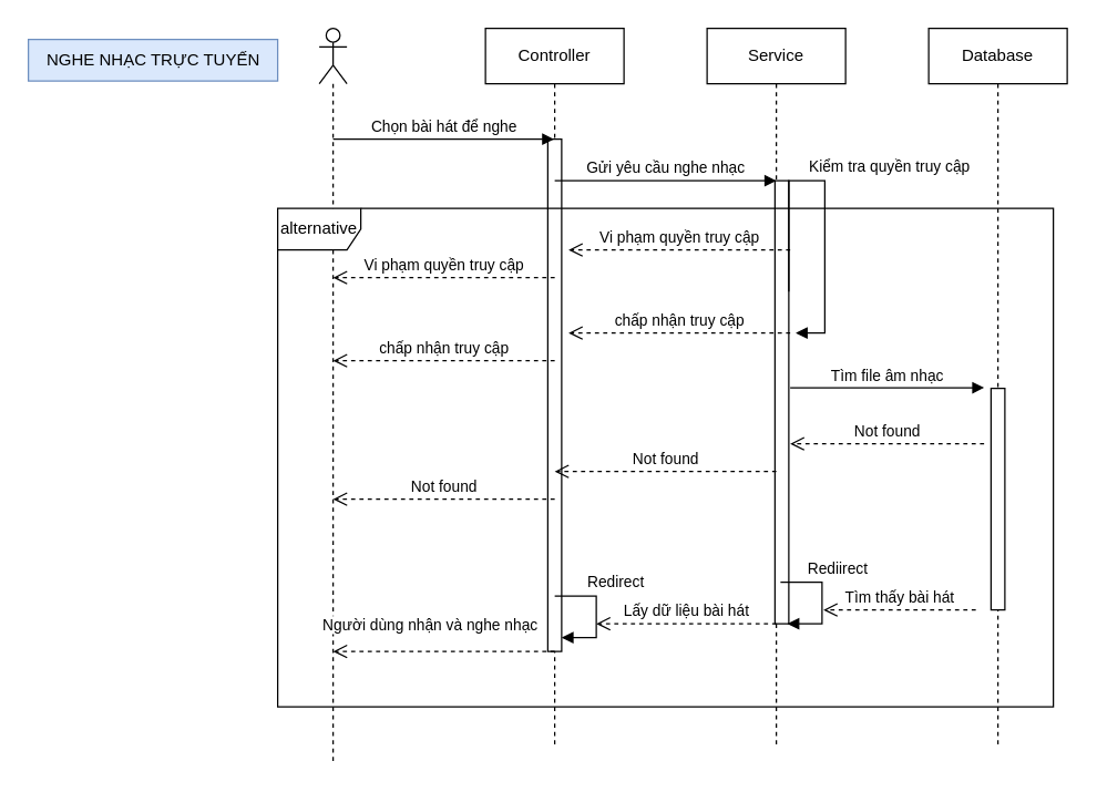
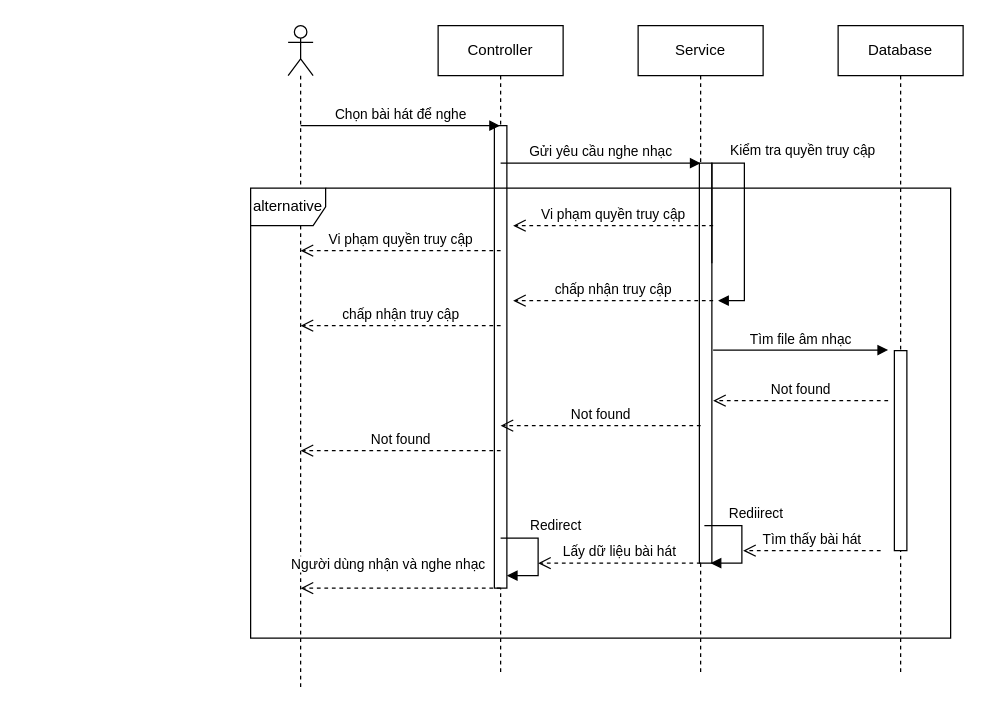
  <mxCell id="0" />
  <mxCell id="1" parent="0" />
  <mxCell id="2" value="" style="shape=umlLifeline;perimeter=lifelinePerimeter;whiteSpace=wrap;html=1;container=1;dropTarget=0;collapsible=0;recursiveResize=0;outlineConnect=0;portConstraint=eastwest;newEdgeStyle={&quot;curved&quot;:0,&quot;rounded&quot;:0};participant=umlActor;" parent="1" vertex="1"><mxGeometry x="230" y="20" width="20" height="530" as="geometry" /></mxCell>
  <mxCell id="3" value="Controller" style="shape=umlLifeline;perimeter=lifelinePerimeter;whiteSpace=wrap;html=1;container=1;dropTarget=0;collapsible=0;recursiveResize=0;outlineConnect=0;portConstraint=eastwest;newEdgeStyle={&quot;curved&quot;:0,&quot;rounded&quot;:0};" parent="1" vertex="1"><mxGeometry x="350" y="20" width="100" height="520" as="geometry" /></mxCell>
  <mxCell id="4" value="" style="html=1;points=[[0,0,0,0,5],[0,1,0,0,-5],[1,0,0,0,5],[1,1,0,0,-5]];perimeter=orthogonalPerimeter;outlineConnect=0;targetShapes=umlLifeline;portConstraint=eastwest;newEdgeStyle={&quot;curved&quot;:0,&quot;rounded&quot;:0};" parent="3" vertex="1"><mxGeometry x="45" y="80" width="10" height="370" as="geometry" /></mxCell>
  <mxCell id="5" value="Service" style="shape=umlLifeline;perimeter=lifelinePerimeter;whiteSpace=wrap;html=1;container=1;dropTarget=0;collapsible=0;recursiveResize=0;outlineConnect=0;portConstraint=eastwest;newEdgeStyle={&quot;curved&quot;:0,&quot;rounded&quot;:0};" parent="1" vertex="1"><mxGeometry x="510" y="20" width="100" height="520" as="geometry" /></mxCell>
  <mxCell id="6" value="" style="html=1;points=[[0,0,0,0,5],[0,1,0,0,-5],[1,0,0,0,5],[1,1,0,0,-5]];perimeter=orthogonalPerimeter;outlineConnect=0;targetShapes=umlLifeline;portConstraint=eastwest;newEdgeStyle={&quot;curved&quot;:0,&quot;rounded&quot;:0};" parent="5" vertex="1"><mxGeometry x="49" y="110" width="10" height="320" as="geometry" /></mxCell>
  <mxCell id="7" value="Kiểm tra quyền truy cập" style="html=1;align=left;spacingLeft=2;endArrow=block;rounded=0;edgeStyle=orthogonalEdgeStyle;curved=0;rounded=0;" parent="5" edge="1"><mxGeometry x="-0.232" y="10" relative="1" as="geometry"><mxPoint x="59" y="190" as="sourcePoint" /><Array as="points"><mxPoint x="59" y="110" /><mxPoint x="85" y="110" /><mxPoint x="85" y="220" /></Array><mxPoint x="64" y="220" as="targetPoint" /><mxPoint as="offset" /></mxGeometry></mxCell>
  <mxCell id="8" value="Rediirect" style="html=1;align=left;spacingLeft=2;endArrow=block;rounded=0;edgeStyle=orthogonalEdgeStyle;curved=0;rounded=0;" parent="5" edge="1"><mxGeometry x="-0.624" y="10" relative="1" as="geometry"><mxPoint x="53" y="400" as="sourcePoint" /><Array as="points"><mxPoint x="83" y="430" /></Array><mxPoint x="58" y="430.0" as="targetPoint" /><mxPoint as="offset" /></mxGeometry></mxCell>
  <mxCell id="9" value="Database" style="shape=umlLifeline;perimeter=lifelinePerimeter;whiteSpace=wrap;html=1;container=1;dropTarget=0;collapsible=0;recursiveResize=0;outlineConnect=0;portConstraint=eastwest;newEdgeStyle={&quot;curved&quot;:0,&quot;rounded&quot;:0};" parent="1" vertex="1"><mxGeometry x="670" y="20" width="100" height="520" as="geometry" /></mxCell>
  <mxCell id="10" value="" style="html=1;points=[[0,0,0,0,5],[0,1,0,0,-5],[1,0,0,0,5],[1,1,0,0,-5]];perimeter=orthogonalPerimeter;outlineConnect=0;targetShapes=umlLifeline;portConstraint=eastwest;newEdgeStyle={&quot;curved&quot;:0,&quot;rounded&quot;:0};" parent="9" vertex="1"><mxGeometry x="45" y="260" width="10" height="160" as="geometry" /></mxCell>
  <mxCell id="11" value="Chọn bài hát để nghe" style="html=1;verticalAlign=bottom;endArrow=block;curved=0;rounded=0;" parent="1" target="3" edge="1"><mxGeometry width="80" relative="1" as="geometry"><mxPoint x="240" y="100" as="sourcePoint" /><mxPoint x="300.5" y="100" as="targetPoint" /></mxGeometry></mxCell>
  <mxCell id="12" value="Gửi yêu cầu nghe nhạc" style="html=1;verticalAlign=bottom;endArrow=block;curved=0;rounded=0;" parent="1" edge="1"><mxGeometry width="80" relative="1" as="geometry"><mxPoint x="400" y="130" as="sourcePoint" /><mxPoint x="560" y="130" as="targetPoint" /></mxGeometry></mxCell>
  <mxCell id="13" value="Tìm file âm nhạc" style="html=1;verticalAlign=bottom;endArrow=block;curved=0;rounded=0;" parent="1" edge="1"><mxGeometry x="0.007" width="80" relative="1" as="geometry"><mxPoint x="570" y="279.52" as="sourcePoint" /><mxPoint x="710" y="279.52" as="targetPoint" /><mxPoint as="offset" /></mxGeometry></mxCell>
  <mxCell id="14" value="Not found" style="html=1;verticalAlign=bottom;endArrow=open;dashed=1;endSize=8;curved=0;rounded=0;" parent="1" edge="1"><mxGeometry relative="1" as="geometry"><mxPoint x="710" y="320" as="sourcePoint" /><mxPoint x="570" y="320" as="targetPoint" /></mxGeometry></mxCell>
  <mxCell id="15" value="Not found" style="html=1;verticalAlign=bottom;endArrow=open;dashed=1;endSize=8;curved=0;rounded=0;" parent="1" edge="1"><mxGeometry relative="1" as="geometry"><mxPoint x="560" y="340" as="sourcePoint" /><mxPoint x="400" y="340" as="targetPoint" /><mxPoint as="offset" /></mxGeometry></mxCell>
  <mxCell id="16" value="Not found" style="html=1;verticalAlign=bottom;endArrow=open;dashed=1;endSize=8;curved=0;rounded=0;" parent="1" edge="1"><mxGeometry relative="1" as="geometry"><mxPoint x="400" y="360" as="sourcePoint" /><mxPoint x="240" y="360" as="targetPoint" /></mxGeometry></mxCell>
  <mxCell id="17" value="Tìm thấy bài hát" style="html=1;verticalAlign=bottom;endArrow=open;dashed=1;endSize=8;curved=0;rounded=0;" parent="1" edge="1"><mxGeometry relative="1" as="geometry"><mxPoint x="704" y="440" as="sourcePoint" /><mxPoint x="594" y="440" as="targetPoint" /></mxGeometry></mxCell>
  <mxCell id="18" value="Lấy dữ liệu bài hát" style="html=1;verticalAlign=bottom;endArrow=open;dashed=1;endSize=8;curved=0;rounded=0;" parent="1" edge="1"><mxGeometry relative="1" as="geometry"><mxPoint x="560" y="450" as="sourcePoint" /><mxPoint x="430" y="450" as="targetPoint" /></mxGeometry></mxCell>
  <mxCell id="19" value="Người dùng nhận và nghe nhạc" style="html=1;verticalAlign=bottom;endArrow=open;dashed=1;endSize=8;curved=0;rounded=0;" parent="1" edge="1"><mxGeometry x="0.131" y="-10" relative="1" as="geometry"><mxPoint x="400" y="470" as="sourcePoint" /><mxPoint x="240" y="470" as="targetPoint" /><mxPoint as="offset" /></mxGeometry></mxCell>
  <mxCell id="20" value="alternative" style="shape=umlFrame;whiteSpace=wrap;html=1;pointerEvents=0;" parent="1" vertex="1"><mxGeometry x="200" y="150" width="560" height="360" as="geometry" /></mxCell>
  <mxCell id="21" value="Redirect" style="html=1;align=left;spacingLeft=2;endArrow=block;rounded=0;edgeStyle=orthogonalEdgeStyle;curved=0;rounded=0;" parent="1" edge="1"><mxGeometry x="-0.529" y="10" relative="1" as="geometry"><mxPoint x="400" y="430" as="sourcePoint" /><Array as="points"><mxPoint x="430" y="430" /><mxPoint x="430" y="460" /></Array><mxPoint x="405" y="460" as="targetPoint" /><mxPoint as="offset" /></mxGeometry></mxCell>
- <mxCell id="22" value="NGHE NHẠC TRỰC TUYẾN" style="text;html=1;align=center;verticalAlign=middle;resizable=0;points=[];autosize=1;strokeColor=#6c8ebf;fillColor=#dae8fc;" parent="1" vertex="1"><mxGeometry x="20" y="28" width="180" height="30" as="geometry" /></mxCell>
  <mxCell id="23" value="Vi phạm quyền truy cập" style="html=1;verticalAlign=bottom;endArrow=open;dashed=1;endSize=8;curved=0;rounded=0;" parent="1" edge="1"><mxGeometry relative="1" as="geometry"><mxPoint x="570" y="180" as="sourcePoint" /><mxPoint x="410" y="180" as="targetPoint" /><mxPoint as="offset" /></mxGeometry></mxCell>
  <mxCell id="24" value="Vi phạm quyền truy cập" style="html=1;verticalAlign=bottom;endArrow=open;dashed=1;endSize=8;curved=0;rounded=0;" parent="1" edge="1"><mxGeometry relative="1" as="geometry"><mxPoint x="400" y="200" as="sourcePoint" /><mxPoint x="240" y="200" as="targetPoint" /><mxPoint as="offset" /></mxGeometry></mxCell>
  <mxCell id="25" value="chấp nhận truy cập" style="html=1;verticalAlign=bottom;endArrow=open;dashed=1;endSize=8;curved=0;rounded=0;" parent="1" edge="1"><mxGeometry relative="1" as="geometry"><mxPoint x="570" y="240" as="sourcePoint" /><mxPoint x="410" y="240" as="targetPoint" /><mxPoint as="offset" /></mxGeometry></mxCell>
  <mxCell id="26" value="chấp nhận truy cập" style="html=1;verticalAlign=bottom;endArrow=open;dashed=1;endSize=8;curved=0;rounded=0;" parent="1" edge="1"><mxGeometry relative="1" as="geometry"><mxPoint x="400" y="260" as="sourcePoint" /><mxPoint x="240" y="260" as="targetPoint" /><mxPoint as="offset" /></mxGeometry></mxCell>
